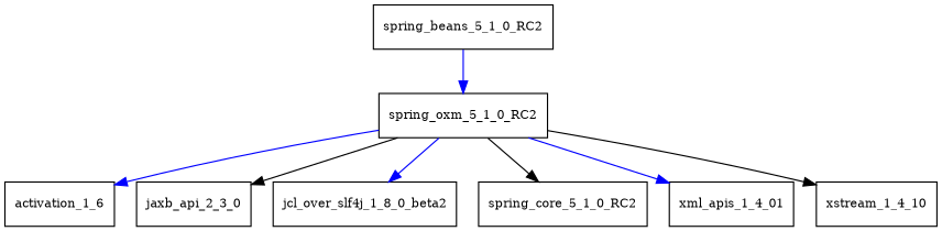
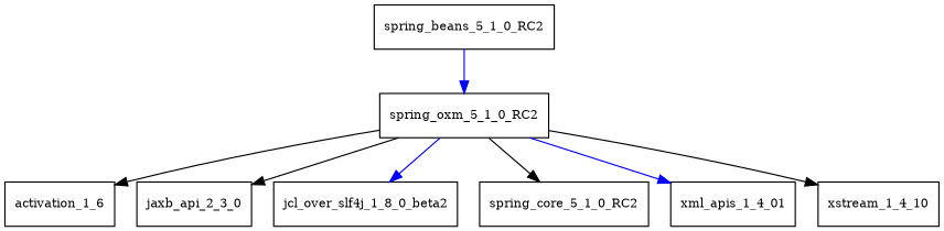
  digraph {
    node [fontsize=10.0 shape=box]
    edge [color=blue]
    n1 [label=activation_1_6]
    spring_oxm_5_1_0_RC2
    jaxb_api_2_3_0
    jcl_over_slf4j_1_8_0_beta2
    spring_core_5_1_0_RC2
    xml_apis_1_4_01
    xstream_1_4_10
    spring_beans_5_1_0_RC2
-   spring_oxm_5_1_0_RC2 -> n1
+   spring_oxm_5_1_0_RC2 -> n1 [color=black]
    spring_oxm_5_1_0_RC2 -> jaxb_api_2_3_0 [color=black]
    spring_oxm_5_1_0_RC2 -> jcl_over_slf4j_1_8_0_beta2
    spring_oxm_5_1_0_RC2 -> spring_core_5_1_0_RC2 [color=black]
    spring_oxm_5_1_0_RC2 -> xml_apis_1_4_01
    spring_oxm_5_1_0_RC2 -> xstream_1_4_10 [color=black]
    spring_beans_5_1_0_RC2 -> spring_oxm_5_1_0_RC2
  }
